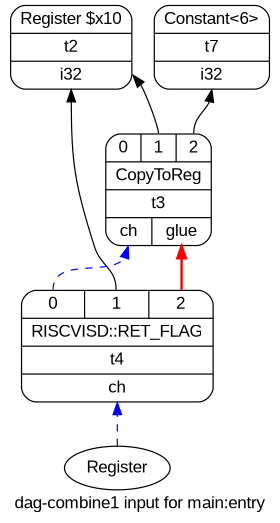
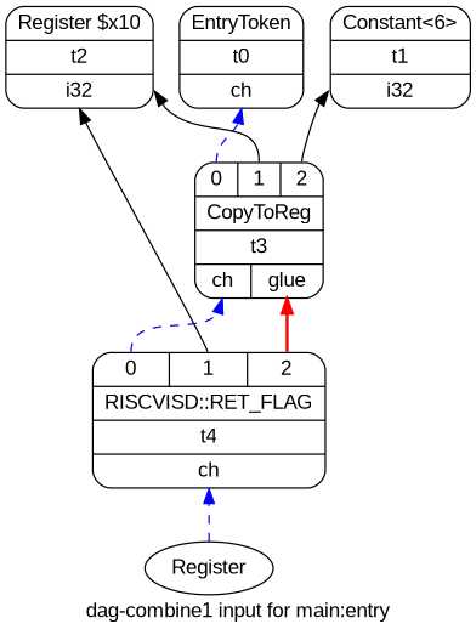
  digraph {
    fontname="Liberation Sans"
    label="dag-combine1 input for main:entry"
    rankdir=BT
    node [fontname="Liberation Sans" shape=Mrecord]
    edge [fontname="Liberation Sans" headport=d0 tailport=s0]
-   n2 [label="{Constant\<6\>|t7|{<d0>i32}}"]
+   n1 [label="{EntryToken|t0|{<d0>ch}}"]
+   n2 [label="{Constant\<6\>|t1|{<d0>i32}}"]
    n3 [label="{Register $x10|t2|{<d0>i32}}"]
    n4 [label="{{<s0>0|<s1>1|<s2>2}|CopyToReg|t3|{<d0>ch|<d1>glue}}"]
    n5 [label="{{<s0>0|<s1>1|<s2>2}|RISCVISD::RET_FLAG|t4|{<d0>ch}}"]
    n6 [label=Register plaintext=circle shape=""]
+   n4 -> n1 [color=blue style=dashed]
    n4 -> n2 [tailport=s2]
    n4 -> n3 [tailport=s1]
    n5 -> n3 [tailport=s1]
    n5 -> n4 [color=blue style=dashed]
    n5 -> n4 [color=red headport=d1 style=bold tailport=s2]
    n6 -> n5 [color=blue style=dashed]
  }
